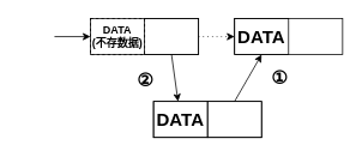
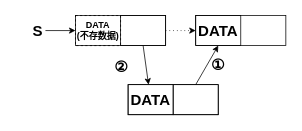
  <mxCell id="0" />
  <mxCell id="1" parent="0" />
  <mxCell id="2" value="" style="group" parent="1" vertex="1" connectable="0"><mxGeometry x="20" y="20" width="200" height="40" as="geometry" /></mxCell>
  <mxCell id="3" value="" style="rounded=0;whiteSpace=wrap;html=1;fillColor=none;" parent="2" vertex="1"><mxGeometry x="80" width="120" height="40" as="geometry" /></mxCell>
  <mxCell id="4" value="&lt;b&gt;&lt;font style=&quot;font-size: 12px;&quot;&gt;DATA&lt;/font&gt;&lt;/b&gt;&lt;div&gt;&lt;b&gt;&lt;font style=&quot;font-size: 12px;&quot;&gt;(不存数据)&lt;/font&gt;&lt;/b&gt;&lt;/div&gt;" style="rounded=0;whiteSpace=wrap;html=1;strokeColor=default;align=center;verticalAlign=middle;fontFamily=Helvetica;fontSize=12;fontColor=default;fillColor=none;dashed=1;" parent="2" vertex="1"><mxGeometry x="80" width="60" height="40" as="geometry" /></mxCell>
  <mxCell id="5" value="" style="rounded=0;whiteSpace=wrap;html=1;strokeColor=default;align=center;verticalAlign=middle;fontFamily=Helvetica;fontSize=12;fontColor=default;fillColor=none;" parent="2" vertex="1"><mxGeometry x="140" width="60" height="40" as="geometry" /></mxCell>
  <mxCell id="6" value="" style="endArrow=classic;html=1;rounded=0;fontFamily=Helvetica;fontSize=12;fontColor=default;entryX=0;entryY=0.5;entryDx=0;entryDy=0;" parent="2" target="4" edge="1"><mxGeometry width="50" height="50" relative="1" as="geometry"><mxPoint x="40" y="20" as="sourcePoint" /><mxPoint x="190" y="50" as="targetPoint" /></mxGeometry></mxCell>
+ <mxCell id="7" value="&lt;font style=&quot;font-size: 20px;&quot;&gt;&lt;b&gt;S&lt;/b&gt;&lt;/font&gt;" style="text;html=1;align=center;verticalAlign=middle;whiteSpace=wrap;rounded=0;fontFamily=Helvetica;fontSize=12;fontColor=default;" parent="2" vertex="1"><mxGeometry y="5" width="60" height="30" as="geometry" /></mxCell>
  <mxCell id="8" value="" style="group" parent="1" vertex="1" connectable="0"><mxGeometry x="90" y="112" width="200" height="40" as="geometry" /></mxCell>
  <mxCell id="9" value="" style="rounded=0;whiteSpace=wrap;html=1;fillColor=none;" parent="8" vertex="1"><mxGeometry x="80" width="120" height="40" as="geometry" /></mxCell>
  <mxCell id="10" value="&lt;b&gt;&lt;font style=&quot;font-size: 20px;&quot;&gt;DATA&lt;/font&gt;&lt;/b&gt;" style="rounded=0;whiteSpace=wrap;html=1;strokeColor=default;align=center;verticalAlign=middle;fontFamily=Helvetica;fontSize=12;fontColor=default;fillColor=none;" parent="8" vertex="1"><mxGeometry x="80" width="60" height="40" as="geometry" /></mxCell>
  <mxCell id="11" value="" style="rounded=0;whiteSpace=wrap;html=1;strokeColor=default;align=center;verticalAlign=middle;fontFamily=Helvetica;fontSize=12;fontColor=default;fillColor=none;" parent="8" vertex="1"><mxGeometry x="140" width="60" height="40" as="geometry" /></mxCell>
  <mxCell id="12" value="" style="group" parent="1" vertex="1" connectable="0"><mxGeometry x="180" y="20" width="200" height="40" as="geometry" /></mxCell>
  <mxCell id="13" value="" style="rounded=0;whiteSpace=wrap;html=1;fillColor=none;" parent="12" vertex="1"><mxGeometry x="80" width="120" height="40" as="geometry" /></mxCell>
  <mxCell id="14" value="&lt;b&gt;&lt;font style=&quot;font-size: 20px;&quot;&gt;DATA&lt;/font&gt;&lt;/b&gt;" style="rounded=0;whiteSpace=wrap;html=1;strokeColor=default;align=center;verticalAlign=middle;fontFamily=Helvetica;fontSize=12;fontColor=default;fillColor=none;" parent="12" vertex="1"><mxGeometry x="80" width="60" height="40" as="geometry" /></mxCell>
  <mxCell id="15" value="" style="endArrow=classic;html=1;rounded=0;fontFamily=Helvetica;fontSize=12;fontColor=default;entryX=0;entryY=0.5;entryDx=0;entryDy=0;dashed=1;dashPattern=1 4;" parent="12" target="14" edge="1"><mxGeometry width="50" height="50" relative="1" as="geometry"><mxPoint x="40" y="20" as="sourcePoint" /><mxPoint x="190" y="50" as="targetPoint" /></mxGeometry></mxCell>
  <mxCell id="16" value="" style="endArrow=classic;html=1;rounded=0;exitX=0.5;exitY=1;exitDx=0;exitDy=0;" parent="1" source="5" target="10" edge="1"><mxGeometry width="50" height="50" relative="1" as="geometry"><mxPoint x="160" y="110" as="sourcePoint" /><mxPoint x="210" y="60" as="targetPoint" /></mxGeometry></mxCell>
  <mxCell id="17" value="" style="endArrow=classic;html=1;rounded=0;exitX=0.5;exitY=0;exitDx=0;exitDy=0;entryX=0.5;entryY=1;entryDx=0;entryDy=0;" parent="1" source="11" target="14" edge="1"><mxGeometry width="50" height="50" relative="1" as="geometry"><mxPoint x="160" y="110" as="sourcePoint" /><mxPoint x="210" y="60" as="targetPoint" /></mxGeometry></mxCell>
- <mxCell id="18" value="&lt;font style=&quot;font-size: 20px;&quot;&gt;&lt;b&gt;①&lt;/b&gt;&lt;/font&gt;" style="text;html=1;align=center;verticalAlign=middle;whiteSpace=wrap;rounded=0;" parent="1" vertex="1"><mxGeometry x="280" y="70" width="60" height="30" as="geometry" /></mxCell>
+ <mxCell id="18" value="&lt;font style=&quot;font-size: 20px;&quot;&gt;&lt;b&gt;①&lt;/b&gt;&lt;/font&gt;" style="text;html=1;align=center;verticalAlign=middle;whiteSpace=wrap;rounded=0;" parent="1" vertex="1"><mxGeometry x="260" y="70" width="60" height="30" as="geometry" /></mxCell>
  <mxCell id="19" value="&lt;b style=&quot;forced-color-adjust: none; color: rgb(0, 0, 0); font-family: Helvetica; font-size: 20px; font-style: normal; font-variant-ligatures: normal; font-variant-caps: normal; letter-spacing: normal; orphans: 2; text-align: center; text-indent: 0px; text-transform: none; widows: 2; word-spacing: 0px; -webkit-text-stroke-width: 0px; white-space: normal; text-decoration-thickness: initial; text-decoration-style: initial; text-decoration-color: initial;&quot;&gt;②&lt;/b&gt;" style="text;whiteSpace=wrap;html=1;labelBackgroundColor=none;" parent="1" vertex="1"><mxGeometry x="150" y="70" width="25" height="30" as="geometry" /></mxCell>
